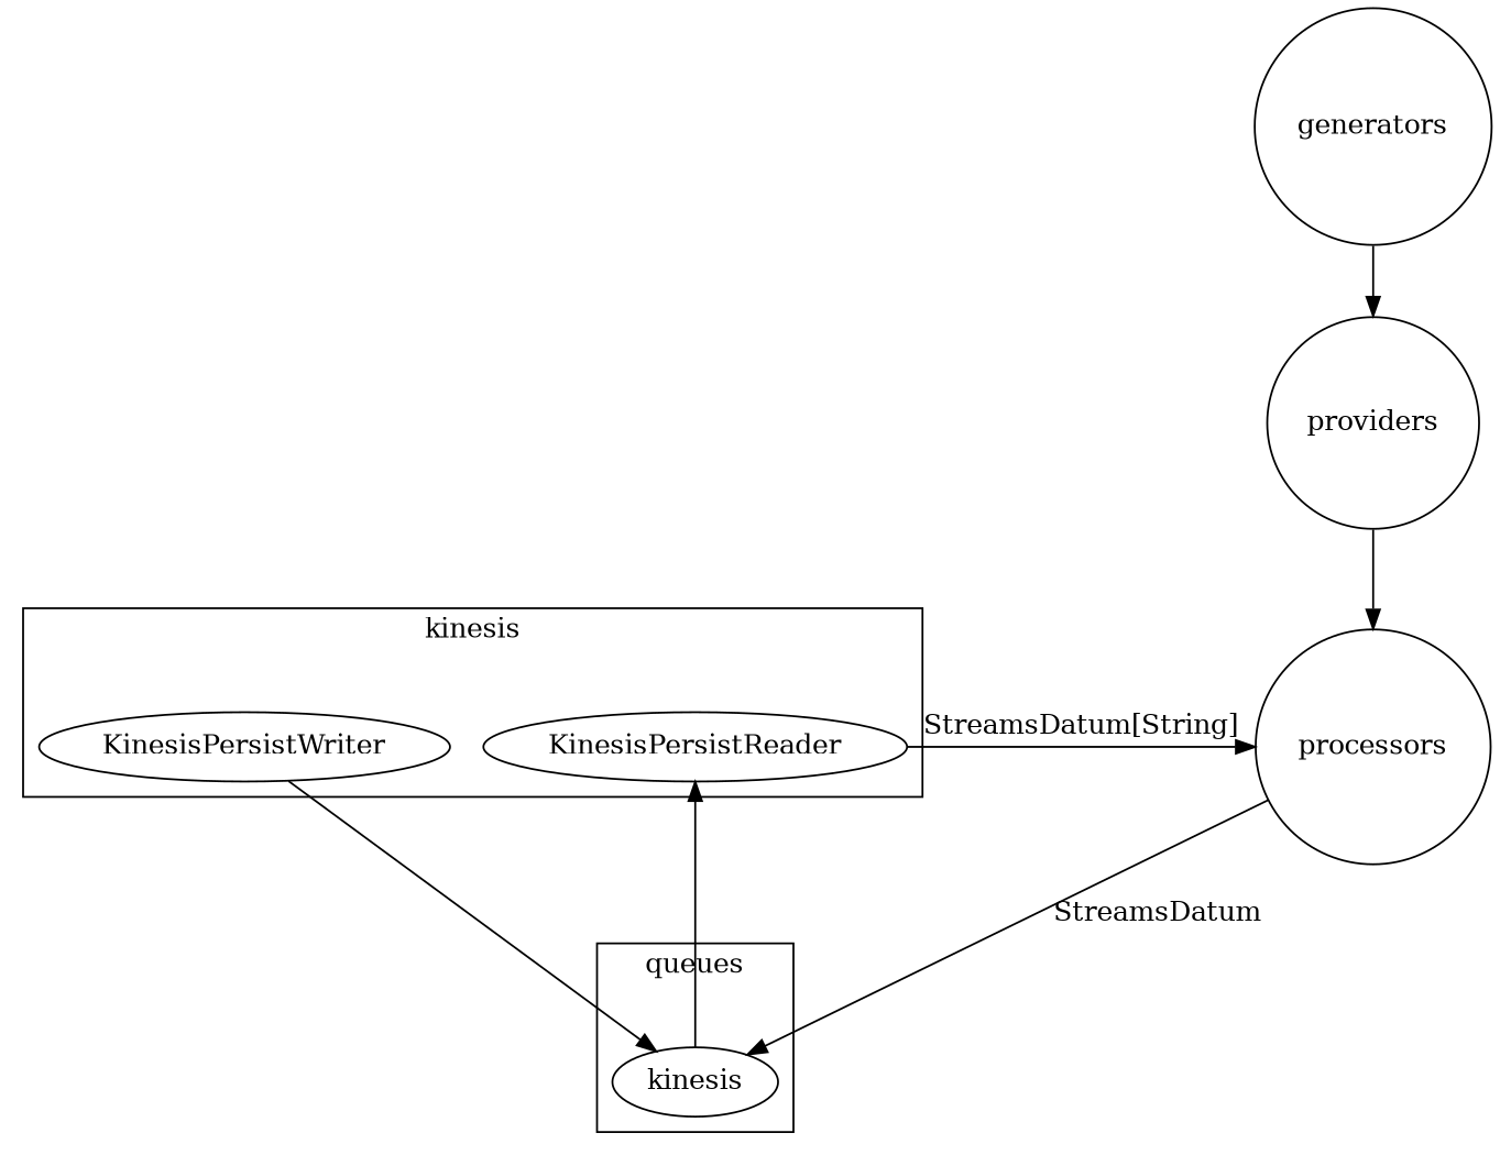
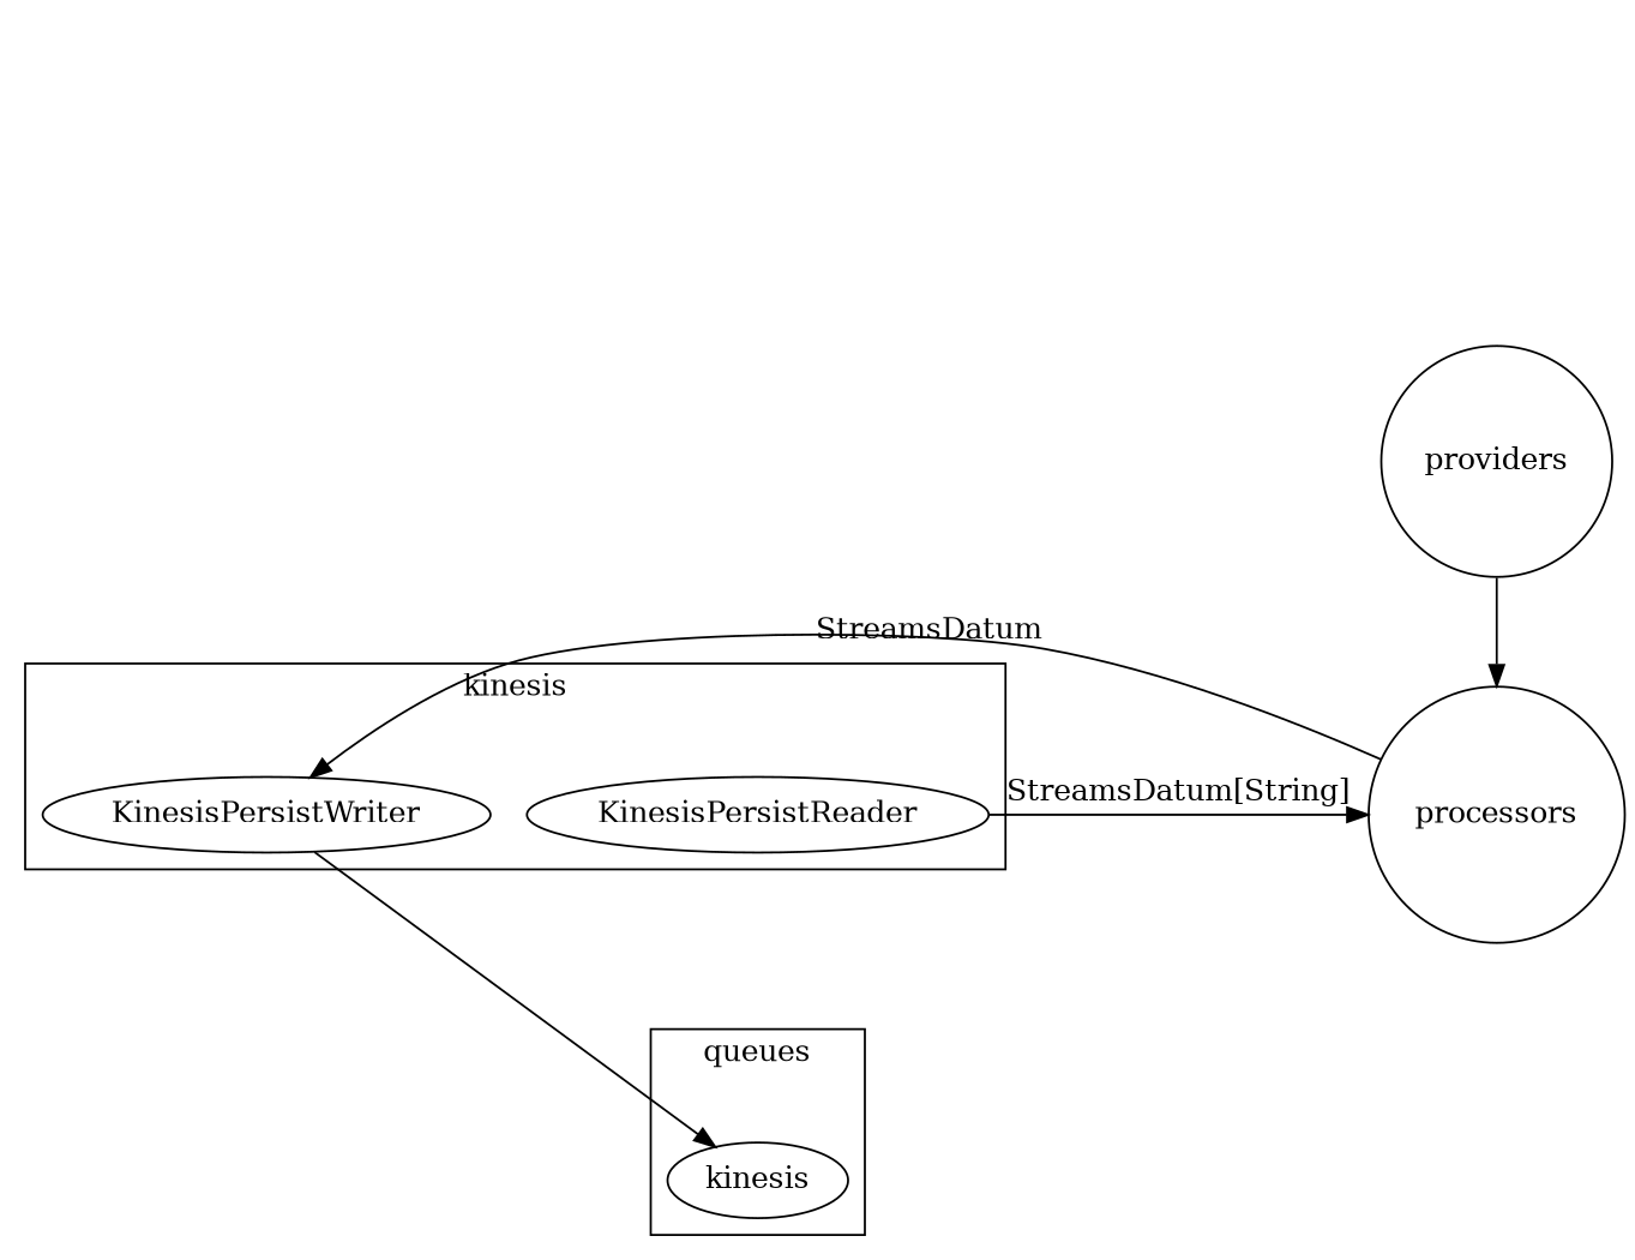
  digraph {
    compound=true
    rankdir=TB
    splines=true
    n1 [label=KinesisPersistReader]
    n2 [label=KinesisPersistWriter]
    n3 [label=kinesis]
    n4 [label=processors shape=circle]
-   n5 [label=generators shape=circle]
    n6 [label=providers shape=circle]
    subgraph cluster_1 {
      label=kinesis
      n1
      n2
    }
    subgraph cluster_2 {
      label=queues
      n3
    }
    n1 -> n4 [label="StreamsDatum[String]"]
    n2 -> n3
-   n3 -> n1
-   n4 -> n3 [label=StreamsDatum]
-   n5 -> n6
+   n4 -> n2 [label=StreamsDatum]
    n6 -> n4
  }
